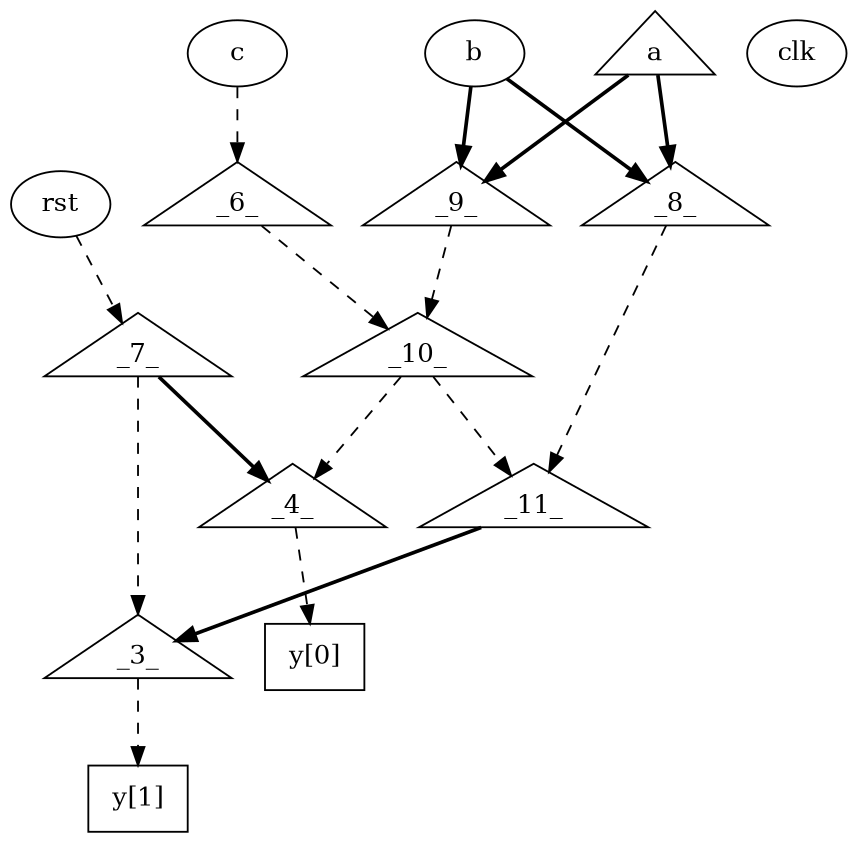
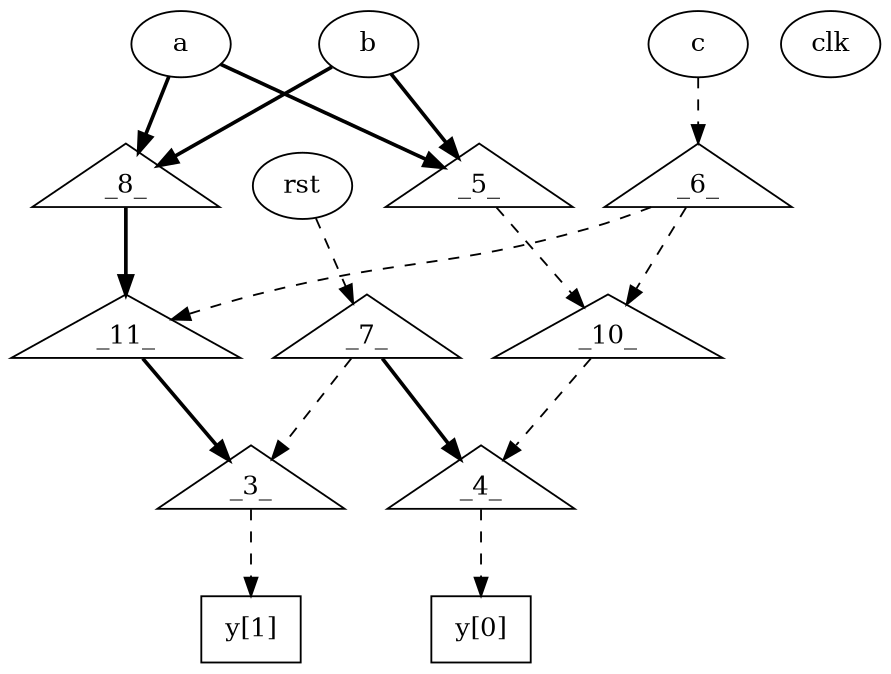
  digraph {
    node [shape=triangle]
    edge [style=dashed]
    n1 [label="y[0]" shape=box]
    n2 [label=_4_]
    n3 [label="y[1]" shape=box]
    n4 [label=_3_]
-   n5 [label=a]
+   n5 [label=a shape=oval]
    n6 [label=_8_]
-   n7 [label=_9_]
+   n7 [label=_5_]
    n8 [label=_11_]
    n9 [label=_10_]
    n10 [label=b shape=oval]
    n11 [label=c shape=oval]
    n12 [label=_6_]
    n13 [label=clk shape=oval]
    n14 [label=rst shape=oval]
    n15 [label=_7_]
    n2 -> n1
    n4 -> n3
    n5 -> n6 [style=bold]
    n5 -> n7 [style=bold]
-   n6 -> n8
+   n6 -> n8 [style=bold]
    n7 -> n9
    n8 -> n4 [style=bold]
    n9 -> n2
    n10 -> n6 [style=bold]
    n10 -> n7 [style=bold]
    n11 -> n12
-   n9 -> n8
+   n12 -> n8
    n12 -> n9
    n14 -> n15
    n15 -> n2 [style=bold]
    n15 -> n4
  }
